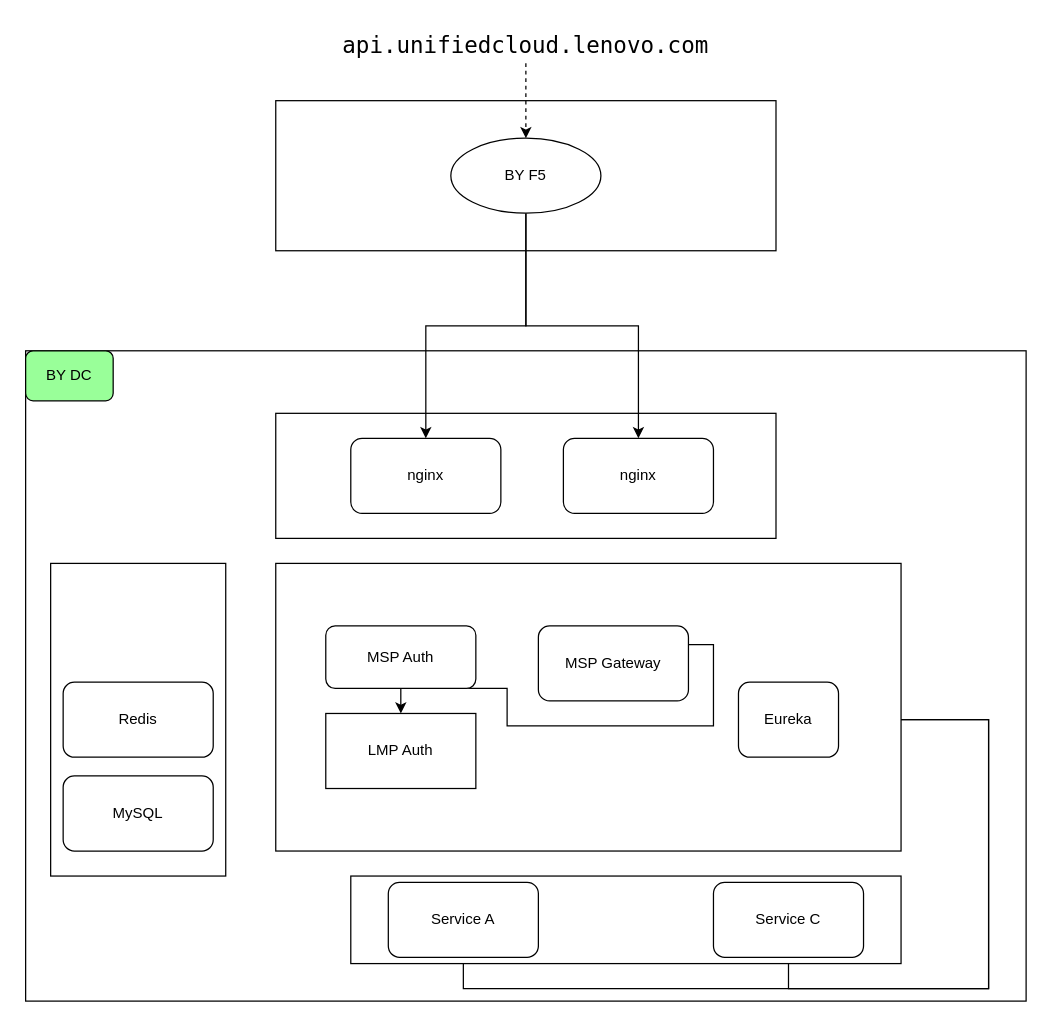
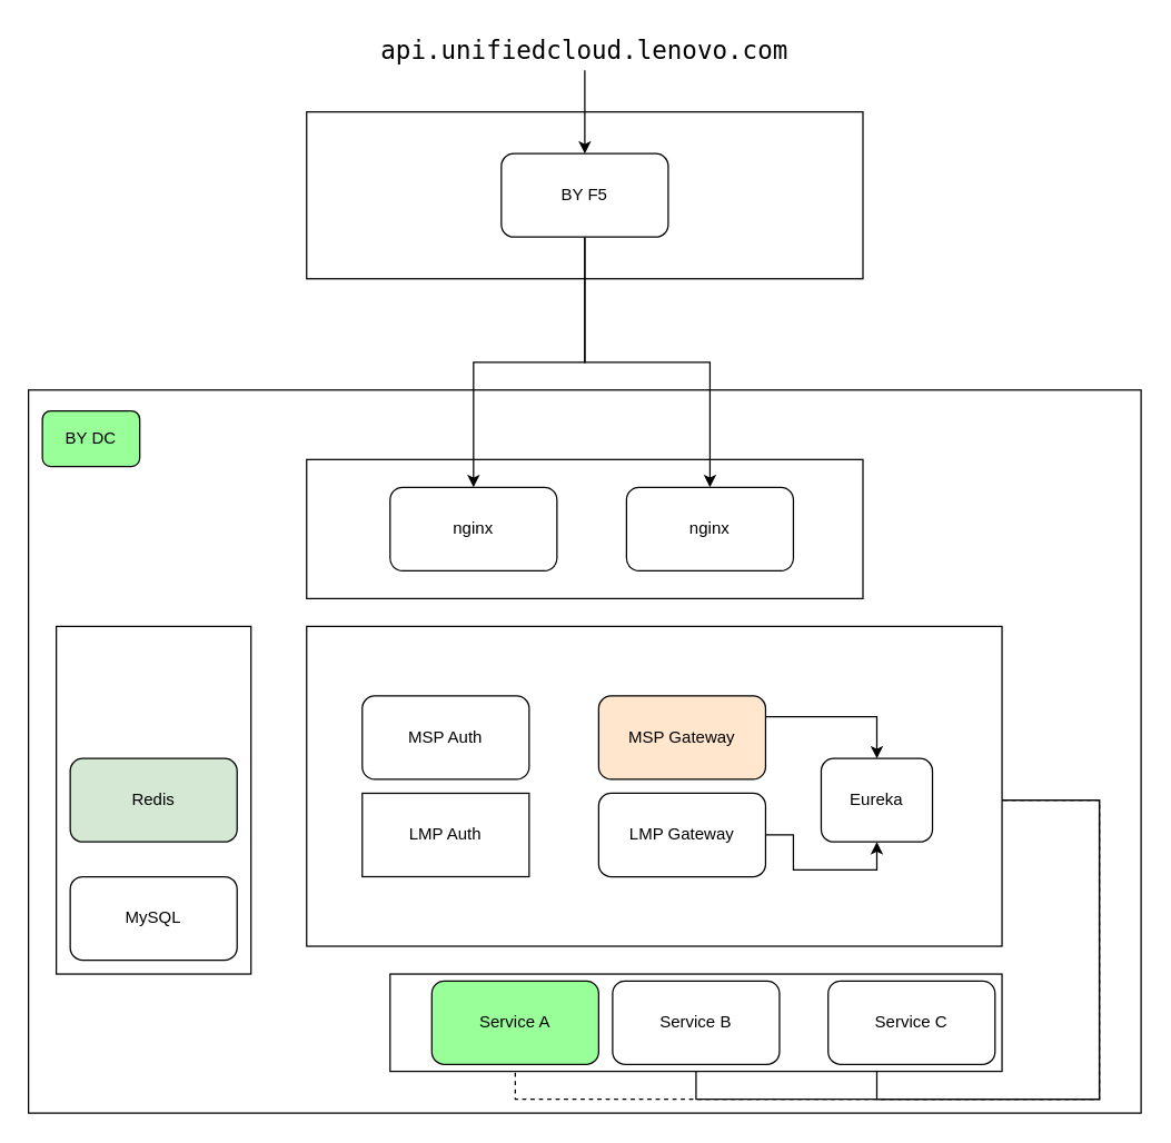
  <mxCell id="0" />
  <mxCell id="1" parent="0" />
  <mxCell id="2" value="" style="rounded=0;whiteSpace=wrap;html=1;" vertex="1" parent="1"><mxGeometry y="280" width="800" height="520" as="geometry" x="20" /></mxCell>
  <mxCell id="3" value="" style="rounded=0;whiteSpace=wrap;html=1;" vertex="1" parent="1"><mxGeometry x="220" y="330" width="400" height="100" as="geometry" /></mxCell>
  <mxCell id="4" value="&lt;code&gt;&lt;font style=&quot;font-size: 18px;&quot;&gt;&lt;span class=&quot;n&quot;&gt;api&lt;/span&gt;.&lt;span class=&quot;n&quot;&gt;unifiedcloud&lt;/span&gt;.&lt;span class=&quot;n&quot;&gt;lenovo&lt;/span&gt;.&lt;span class=&quot;n&quot;&gt;com&lt;/span&gt;&lt;/font&gt;&lt;/code&gt;" style="text;html=1;align=center;verticalAlign=middle;whiteSpace=wrap;rounded=0;" vertex="1" parent="1"><mxGeometry x="390" y="20" width="60" height="30" as="geometry" /></mxCell>
  <mxCell id="5" value="" style="rounded=0;whiteSpace=wrap;html=1;" vertex="1" parent="1"><mxGeometry x="220" y="80" width="400" height="120" as="geometry" /></mxCell>
  <mxCell id="6" style="edgeStyle=orthogonalEdgeStyle;rounded=0;orthogonalLoop=1;jettySize=auto;html=1;entryX=0.5;entryY=0;entryDx=0;entryDy=0;" edge="1" parent="1" source="8" target="10"><mxGeometry relative="1" as="geometry" /></mxCell>
  <mxCell id="7" style="edgeStyle=orthogonalEdgeStyle;rounded=0;orthogonalLoop=1;jettySize=auto;html=1;entryX=0.5;entryY=0;entryDx=0;entryDy=0;" edge="1" parent="1" source="8" target="11"><mxGeometry relative="1" as="geometry" /></mxCell>
- <mxCell id="8" value="BY F5" style="ellipse;whiteSpace=wrap;html=1;" vertex="1" parent="1"><mxGeometry x="360" y="110" width="120" height="60" as="geometry" /></mxCell>
- <mxCell id="9" style="edgeStyle=orthogonalEdgeStyle;rounded=0;orthogonalLoop=1;jettySize=auto;html=1;entryX=0.5;entryY=0;entryDx=0;entryDy=0;dashed=1;" edge="1" parent="1" source="4" target="8"><mxGeometry relative="1" as="geometry" /></mxCell>
+ <mxCell id="8" value="BY F5" style="rounded=1;whiteSpace=wrap;html=1;" vertex="1" parent="1"><mxGeometry x="360" y="110" width="120" height="60" as="geometry" /></mxCell>
+ <mxCell id="9" style="edgeStyle=orthogonalEdgeStyle;rounded=0;orthogonalLoop=1;jettySize=auto;html=1;entryX=0.5;entryY=0;entryDx=0;entryDy=0;" edge="1" parent="1" source="4" target="8"><mxGeometry relative="1" as="geometry" /></mxCell>
  <mxCell id="10" value="nginx" style="rounded=1;whiteSpace=wrap;html=1;" vertex="1" parent="1"><mxGeometry x="280" y="350" width="120" height="60" as="geometry" /></mxCell>
  <mxCell id="11" value="nginx" style="rounded=1;whiteSpace=wrap;html=1;" vertex="1" parent="1"><mxGeometry x="450" y="350" width="120" height="60" as="geometry" /></mxCell>
- <mxCell id="12" value="BY DC" style="rounded=1;whiteSpace=wrap;html=1;fillColor=#99FF99;" vertex="1" parent="1"><mxGeometry y="280" width="70" height="40" as="geometry" x="20" /></mxCell>
- <mxCell id="13" style="edgeStyle=orthogonalEdgeStyle;rounded=0;orthogonalLoop=1;jettySize=auto;html=1;entryX=1;entryY=0.5;entryDx=0;entryDy=0;" edge="1" parent="1" source="22" target="27"><mxGeometry relative="1" as="geometry"><Array as="points"><mxPoint x="370" y="790" /><mxPoint x="790" y="790" /><mxPoint x="790" y="575" /></Array></mxGeometry></mxCell>
+ <mxCell id="12" value="BY DC" style="rounded=1;whiteSpace=wrap;html=1;fillColor=#99FF99;" vertex="1" parent="1"><mxGeometry x="30" y="295" width="70" height="40" as="geometry" /></mxCell>
+ <mxCell id="13" style="edgeStyle=orthogonalEdgeStyle;rounded=0;orthogonalLoop=1;jettySize=auto;html=1;entryX=1;entryY=0.5;entryDx=0;entryDy=0;dashed=1;" edge="1" parent="1" source="22" target="27"><mxGeometry relative="1" as="geometry"><Array as="points"><mxPoint x="370" y="790" /><mxPoint x="790" y="790" /><mxPoint x="790" y="575" /></Array></mxGeometry></mxCell>
+ <mxCell id="14" style="edgeStyle=orthogonalEdgeStyle;rounded=0;orthogonalLoop=1;jettySize=auto;html=1;exitX=0.5;exitY=1;exitDx=0;exitDy=0;entryX=1;entryY=0.5;entryDx=0;entryDy=0;" edge="1" parent="1" source="23" target="27"><mxGeometry relative="1" as="geometry"><Array as="points"><mxPoint x="500" y="790" /><mxPoint x="790" y="790" /><mxPoint x="790" y="575" /></Array></mxGeometry></mxCell>
  <mxCell id="15" style="edgeStyle=orthogonalEdgeStyle;rounded=0;orthogonalLoop=1;jettySize=auto;html=1;exitX=0.5;exitY=1;exitDx=0;exitDy=0;entryX=1;entryY=0.5;entryDx=0;entryDy=0;" edge="1" parent="1" source="24" target="27"><mxGeometry relative="1" as="geometry"><Array as="points"><mxPoint x="630" y="790" /><mxPoint x="790" y="790" /><mxPoint x="790" y="575" /></Array></mxGeometry></mxCell>
  <mxCell id="16" value="" style="group" vertex="1" connectable="0" parent="1"><mxGeometry x="40" y="450" width="140" height="250" as="geometry" /></mxCell>
  <mxCell id="17" value="" style="rounded=0;whiteSpace=wrap;html=1;" vertex="1" parent="16"><mxGeometry width="140" height="250" as="geometry" /></mxCell>
- <mxCell id="18" value="Redis" style="rounded=1;whiteSpace=wrap;html=1;" vertex="1" parent="16"><mxGeometry x="10" y="95" width="120" height="60" as="geometry" /></mxCell>
- <mxCell id="19" value="MySQL" style="rounded=1;whiteSpace=wrap;html=1;" vertex="1" parent="16"><mxGeometry x="10" y="170" width="120" height="60" as="geometry" /></mxCell>
+ <mxCell id="18" value="Redis" style="rounded=1;whiteSpace=wrap;html=1;fillColor=#d5e8d4;" vertex="1" parent="16"><mxGeometry x="10" y="95" width="120" height="60" as="geometry" /></mxCell>
+ <mxCell id="19" value="MySQL" style="rounded=1;whiteSpace=wrap;html=1;" vertex="1" parent="16"><mxGeometry x="10" y="180" width="120" height="60" as="geometry" /></mxCell>
  <mxCell id="20" value="" style="group" vertex="1" connectable="0" parent="1"><mxGeometry x="280" y="700" width="440" height="70" as="geometry" /></mxCell>
  <mxCell id="21" value="" style="rounded=0;whiteSpace=wrap;html=1;" vertex="1" parent="20"><mxGeometry width="440" height="70" as="geometry" /></mxCell>
- <mxCell id="22" value="Service A" style="rounded=1;whiteSpace=wrap;html=1;" vertex="1" parent="20"><mxGeometry x="30" y="5" width="120" height="60" as="geometry" /></mxCell>
- <mxCell id="24" value="Service C" style="rounded=1;whiteSpace=wrap;html=1;" vertex="1" parent="20"><mxGeometry x="290" y="5" width="120" height="60" as="geometry" /></mxCell>
+ <mxCell id="22" value="Service A" style="rounded=1;whiteSpace=wrap;html=1;fillColor=#99ff99;" vertex="1" parent="20"><mxGeometry x="30" y="5" width="120" height="60" as="geometry" /></mxCell>
+ <mxCell id="23" value="Service B" style="rounded=1;whiteSpace=wrap;html=1;" vertex="1" parent="20"><mxGeometry x="160" y="5" width="120" height="60" as="geometry" /></mxCell>
+ <mxCell id="24" value="Service C" style="rounded=1;whiteSpace=wrap;html=1;" vertex="1" parent="20"><mxGeometry x="315" y="5" width="120" height="60" as="geometry" /></mxCell>
  <mxCell id="25" value="" style="group" vertex="1" connectable="0" parent="1"><mxGeometry x="220" y="450" width="500" height="230" as="geometry" /></mxCell>
  <mxCell id="26" value="" style="rounded=0;whiteSpace=wrap;html=1;" vertex="1" parent="25"><mxGeometry width="500" height="230" as="geometry" /></mxCell>
  <mxCell id="27" value="Eureka" style="rounded=1;whiteSpace=wrap;html=1;" vertex="1" parent="25"><mxGeometry x="370" y="95" width="80" height="60" as="geometry" /></mxCell>
- <mxCell id="28" style="edgeStyle=orthogonalEdgeStyle;rounded=0;orthogonalLoop=1;jettySize=auto;html=1;exitX=1;exitY=0.25;exitDx=0;exitDy=0;" edge="1" parent="25" source="29" target="33"><mxGeometry relative="1" as="geometry" /></mxCell>
- <mxCell id="29" value="MSP Gateway" style="rounded=1;whiteSpace=wrap;html=1;" vertex="1" parent="25"><mxGeometry x="210" y="50" width="120" height="60" as="geometry" /></mxCell>
- <mxCell id="32" value="MSP Auth" style="rounded=1;whiteSpace=wrap;html=1;" vertex="1" parent="25"><mxGeometry x="40" y="50" width="120" height="50" as="geometry" /></mxCell>
+ <mxCell id="28" style="edgeStyle=orthogonalEdgeStyle;rounded=0;orthogonalLoop=1;jettySize=auto;html=1;entryX=0.5;entryY=0;entryDx=0;entryDy=0;exitX=1;exitY=0.25;exitDx=0;exitDy=0;" edge="1" parent="25" source="29" target="27"><mxGeometry relative="1" as="geometry" /></mxCell>
+ <mxCell id="29" value="MSP Gateway" style="rounded=1;whiteSpace=wrap;html=1;fillColor=#ffe6cc;" vertex="1" parent="25"><mxGeometry x="210" y="50" width="120" height="60" as="geometry" /></mxCell>
+ <mxCell id="30" style="edgeStyle=orthogonalEdgeStyle;rounded=0;orthogonalLoop=1;jettySize=auto;html=1;entryX=0.5;entryY=1;entryDx=0;entryDy=0;" edge="1" parent="25" source="31" target="27"><mxGeometry relative="1" as="geometry" /></mxCell>
+ <mxCell id="31" value="LMP Gateway" style="rounded=1;whiteSpace=wrap;html=1;" vertex="1" parent="25"><mxGeometry x="210" y="120" width="120" height="60" as="geometry" /></mxCell>
+ <mxCell id="32" value="MSP Auth" style="rounded=1;whiteSpace=wrap;html=1;" vertex="1" parent="25"><mxGeometry x="40" y="50" width="120" height="60" as="geometry" /></mxCell>
  <mxCell id="33" value="LMP Auth" style="whiteSpace=wrap;html=1;rounded=0;" vertex="1" parent="25"><mxGeometry x="40" y="120" width="120" height="60" as="geometry" /></mxCell>
